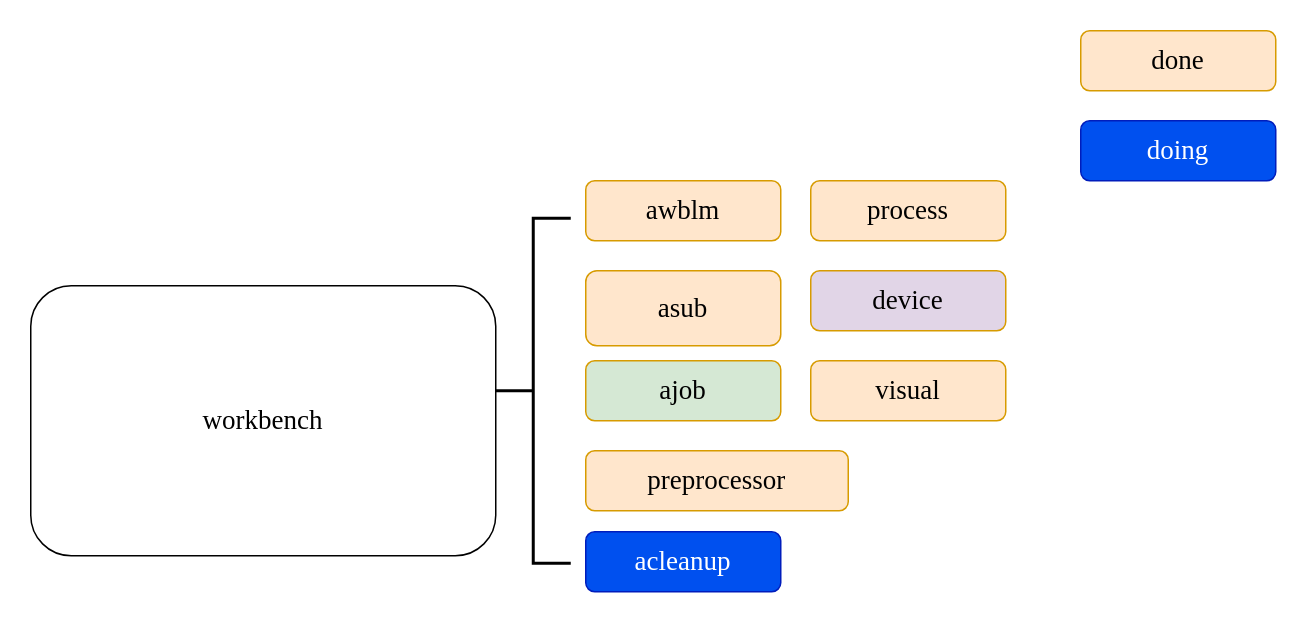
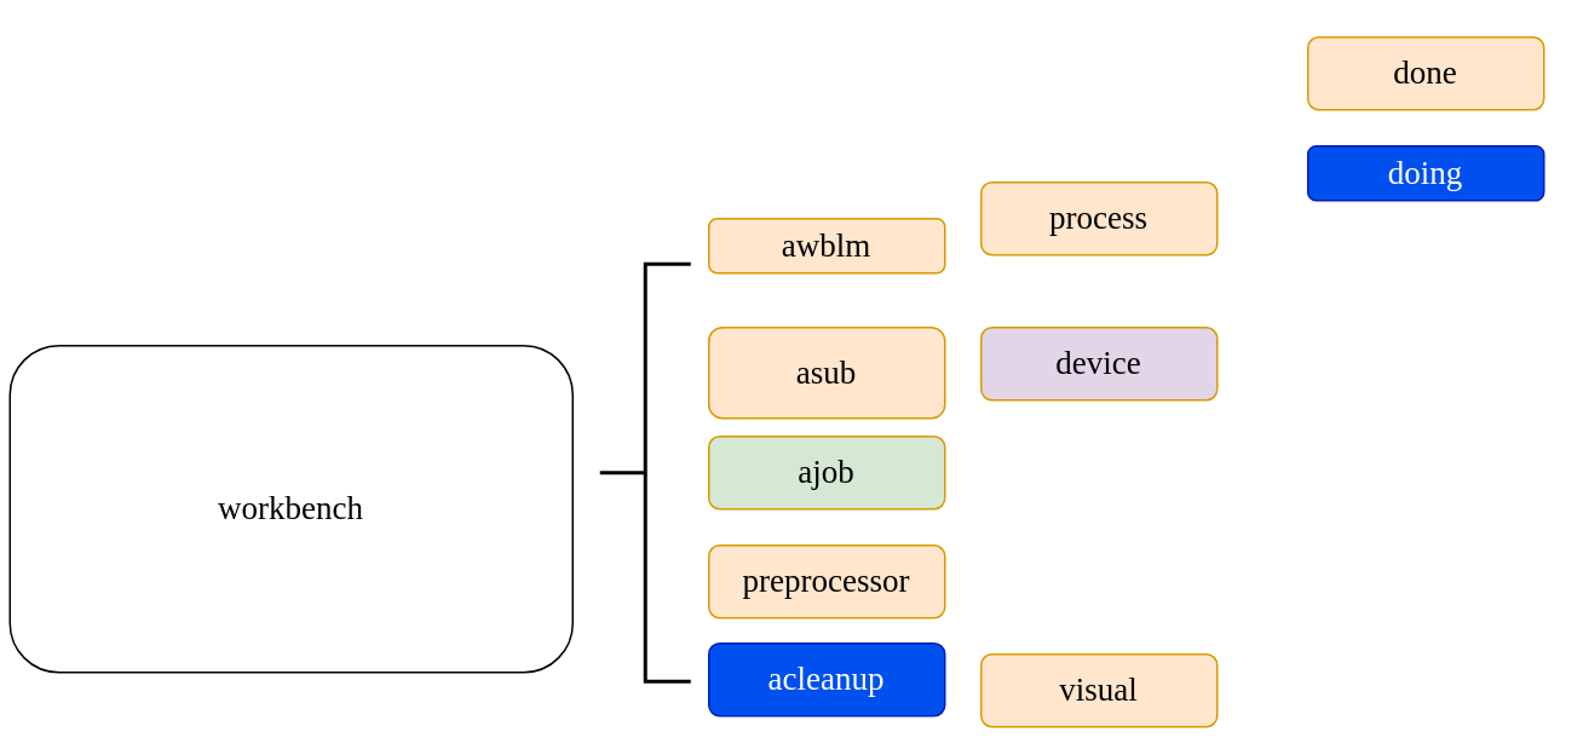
  <mxCell id="0" />
  <mxCell id="1" parent="0" />
- <mxCell id="2" value="&lt;font face=&quot;Times New Roman&quot; style=&quot;font-size: 18px;&quot;&gt;workbench&lt;/font&gt;" style="rounded=1;whiteSpace=wrap;html=1;" vertex="1" parent="1"><mxGeometry x="20" y="190" width="310" height="180" as="geometry" /></mxCell>
- <mxCell id="3" value="&lt;font face=&quot;Times New Roman&quot; style=&quot;font-size: 18px;&quot;&gt;awblm&lt;/font&gt;" style="rounded=1;whiteSpace=wrap;html=1;fillColor=#ffe6cc;strokeColor=#d79b00;" vertex="1" parent="1"><mxGeometry x="390" y="120" width="130" height="40" as="geometry" /></mxCell>
+ <mxCell id="2" value="&lt;font face=&quot;Times New Roman&quot; style=&quot;font-size: 18px;&quot;&gt;workbench&lt;/font&gt;" style="rounded=1;whiteSpace=wrap;html=1;" vertex="1" parent="1"><mxGeometry x="5" y="190" width="310" height="180" as="geometry" /></mxCell>
+ <mxCell id="3" value="&lt;font face=&quot;Times New Roman&quot; style=&quot;font-size: 18px;&quot;&gt;awblm&lt;/font&gt;" style="rounded=1;whiteSpace=wrap;html=1;fillColor=#ffe6cc;strokeColor=#d79b00;" vertex="1" parent="1"><mxGeometry x="390" y="120" width="130" height="30" as="geometry" /></mxCell>
  <mxCell id="4" value="" style="strokeWidth=2;html=1;shape=mxgraph.flowchart.annotation_2;align=left;labelPosition=right;pointerEvents=1;" vertex="1" parent="1"><mxGeometry x="330" y="145" width="50" height="230" as="geometry" /></mxCell>
  <mxCell id="5" value="&lt;font face=&quot;Times New Roman&quot; style=&quot;font-size: 18px;&quot;&gt;asub&lt;/font&gt;" style="rounded=1;whiteSpace=wrap;html=1;fillColor=#ffe6cc;strokeColor=#d79b00;" vertex="1" parent="1"><mxGeometry x="390" y="180" width="130" height="50" as="geometry" /></mxCell>
  <mxCell id="6" value="&lt;font face=&quot;Times New Roman&quot; style=&quot;font-size: 18px;&quot;&gt;ajob&lt;/font&gt;" style="rounded=1;whiteSpace=wrap;html=1;fillColor=#d5e8d4;strokeColor=#d79b00;" vertex="1" parent="1"><mxGeometry x="390" y="240" width="130" height="40" as="geometry" /></mxCell>
- <mxCell id="7" value="&lt;font face=&quot;Times New Roman&quot; style=&quot;font-size: 18px;&quot;&gt;preprocessor&lt;/font&gt;" style="rounded=1;whiteSpace=wrap;html=1;fillColor=#ffe6cc;strokeColor=#d79b00;" vertex="1" parent="1"><mxGeometry x="390" y="300" width="175" height="40" as="geometry" /></mxCell>
+ <mxCell id="7" value="&lt;font face=&quot;Times New Roman&quot; style=&quot;font-size: 18px;&quot;&gt;preprocessor&lt;/font&gt;" style="rounded=1;whiteSpace=wrap;html=1;fillColor=#ffe6cc;strokeColor=#d79b00;" vertex="1" parent="1"><mxGeometry x="390" y="300" width="130" height="40" as="geometry" /></mxCell>
  <mxCell id="8" value="&lt;font face=&quot;Times New Roman&quot; style=&quot;font-size: 18px;&quot;&gt;acleanup&lt;/font&gt;" style="rounded=1;whiteSpace=wrap;html=1;fillColor=#0050ef;strokeColor=#001DBC;fontColor=#ffffff;" vertex="1" parent="1"><mxGeometry x="390" y="354" width="130" height="40" as="geometry" /></mxCell>
- <mxCell id="9" value="&lt;font face=&quot;Times New Roman&quot; style=&quot;font-size: 18px;&quot;&gt;process&lt;/font&gt;" style="rounded=1;whiteSpace=wrap;html=1;fillColor=#ffe6cc;strokeColor=#d79b00;" vertex="1" parent="1"><mxGeometry x="540" y="120" width="130" height="40" as="geometry" /></mxCell>
+ <mxCell id="9" value="&lt;font face=&quot;Times New Roman&quot; style=&quot;font-size: 18px;&quot;&gt;process&lt;/font&gt;" style="rounded=1;whiteSpace=wrap;html=1;fillColor=#ffe6cc;strokeColor=#d79b00;" vertex="1" parent="1"><mxGeometry x="540" y="100" width="130" height="40" as="geometry" /></mxCell>
  <mxCell id="10" value="&lt;font face=&quot;Times New Roman&quot; style=&quot;font-size: 18px;&quot;&gt;device&lt;/font&gt;" style="rounded=1;whiteSpace=wrap;html=1;fillColor=#e1d5e7;strokeColor=#d79b00;" vertex="1" parent="1"><mxGeometry x="540" y="180" width="130" height="40" as="geometry" /></mxCell>
- <mxCell id="11" value="&lt;font face=&quot;Times New Roman&quot; style=&quot;font-size: 18px;&quot;&gt;visual&lt;/font&gt;" style="rounded=1;whiteSpace=wrap;html=1;fillColor=#ffe6cc;strokeColor=#d79b00;" vertex="1" parent="1"><mxGeometry x="540" y="240" width="130" height="40" as="geometry" /></mxCell>
+ <mxCell id="11" value="&lt;font face=&quot;Times New Roman&quot; style=&quot;font-size: 18px;&quot;&gt;visual&lt;/font&gt;" style="rounded=1;whiteSpace=wrap;html=1;fillColor=#ffe6cc;strokeColor=#d79b00;" vertex="1" parent="1"><mxGeometry x="540" y="360" width="130" height="40" as="geometry" /></mxCell>
  <mxCell id="12" value="&lt;font face=&quot;Times New Roman&quot; style=&quot;font-size: 18px;&quot;&gt;done&lt;/font&gt;" style="rounded=1;whiteSpace=wrap;html=1;fillColor=#ffe6cc;strokeColor=#d79b00;" vertex="1" parent="1"><mxGeometry x="720" width="130" height="40" as="geometry" y="20" /></mxCell>
- <mxCell id="13" value="&lt;font face=&quot;Times New Roman&quot; style=&quot;font-size: 18px;&quot;&gt;doing&lt;/font&gt;" style="rounded=1;whiteSpace=wrap;html=1;fillColor=#0050ef;strokeColor=#001DBC;fontColor=#ffffff;" vertex="1" parent="1"><mxGeometry x="720" y="80" width="130" height="40" as="geometry" /></mxCell>
+ <mxCell id="13" value="&lt;font face=&quot;Times New Roman&quot; style=&quot;font-size: 18px;&quot;&gt;doing&lt;/font&gt;" style="rounded=1;whiteSpace=wrap;html=1;fillColor=#0050ef;strokeColor=#001DBC;fontColor=#ffffff;" vertex="1" parent="1"><mxGeometry x="720" y="80" width="130" height="30" as="geometry" /></mxCell>
